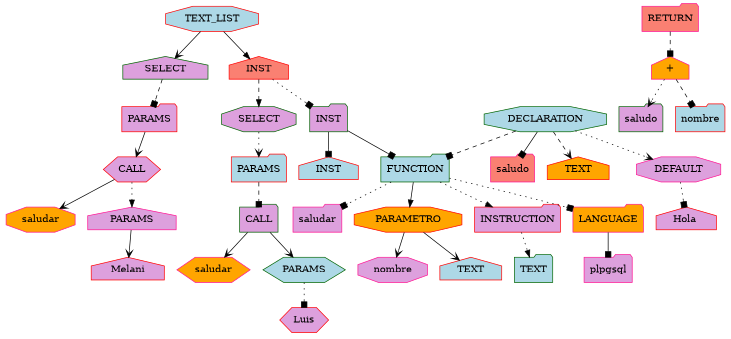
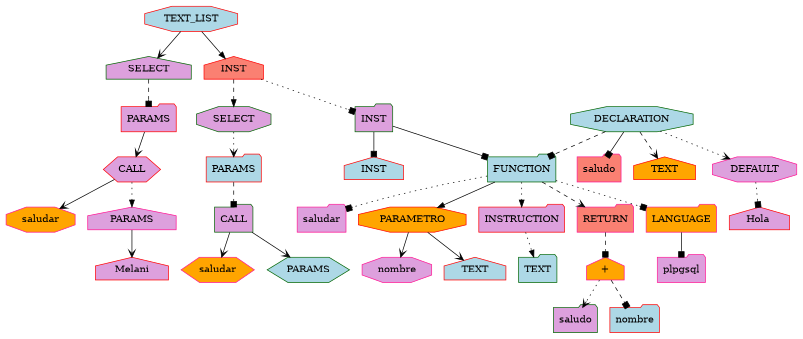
  digraph {
    node [color=red fillcolor=plum shape=folder style=filled]
    edge [arrowhead=box style=solid]
    n1 [fillcolor=lightblue label=TEXT_LIST shape=octagon]
    n2 [color=darkgreen label=SELECT shape=house]
    n3 [fillcolor=salmon label=INST shape=house]
    n4 [label=PARAMS]
    n5 [color=darkgreen label=SELECT shape=octagon]
    n6 [color=darkgreen label=INST]
    n7 [label=CALL shape=hexagon]
    n8 [color=deeppink fillcolor=orange label=saludar shape=octagon]
    n9 [color=deeppink label=PARAMS shape=house]
    n10 [label=Melani shape=house]
    n11 [fillcolor=lightblue label=PARAMS]
    n12 [color=darkgreen fillcolor=lightblue label=FUNCTION]
    n13 [fillcolor=lightblue label=INST shape=house]
    n14 [color=darkgreen label=CALL]
    n15 [color=deeppink fillcolor=orange label=saludar shape=hexagon]
    n16 [color=darkgreen fillcolor=lightblue label=PARAMS shape=hexagon]
-   n17 [label=Luis shape=hexagon]
    n18 [color=deeppink label=saludar]
    n19 [fillcolor=orange label=PARAMETRO shape=octagon]
    n20 [label=INSTRUCTION]
    n21 [color=deeppink fillcolor=salmon label=RETURN]
    n22 [color=deeppink fillcolor=orange label=LANGUAGE]
    n23 [color=deeppink label=nombre shape=octagon]
    n24 [fillcolor=lightblue label=TEXT shape=house]
    n25 [color=darkgreen fillcolor=lightblue label=TEXT]
    n26 [color=darkgreen fillcolor=lightblue label=DECLARATION shape=octagon]
    n27 [color=deeppink fillcolor=salmon label=saludo]
    n28 [fillcolor=orange label=TEXT shape=house]
    n29 [color=deeppink label=DEFAULT shape=octagon]
    n30 [color=deeppink fillcolor=orange label="+" shape=house]
    n31 [color=deeppink label=plpgsql]
    n32 [label="Hola " shape=house]
    n33 [color=darkgreen label=saludo]
    n34 [fillcolor=lightblue label=nombre]
    n1 -> n2 [arrowhead=vee]
    n1 -> n3 [arrowhead=normal]
    n2 -> n4 [style=dashed]
    n3 -> n5 [arrowhead=normal style=dashed]
    n3 -> n6 [style=dotted]
    n4 -> n7 [arrowhead=vee]
    n5 -> n11 [arrowhead=vee style=dotted]
    n6 -> n12
    n6 -> n13
    n7 -> n8 [arrowhead=vee]
    n7 -> n9 [arrowhead=normal style=dotted]
    n9 -> n10 [arrowhead=vee]
    n11 -> n14 [style=dashed]
    n12 -> n18 [style=dotted]
    n12 -> n19 [arrowhead=normal]
    n12 -> n20 [arrowhead=normal style=dotted]
+   n12 -> n21 [arrowhead=vee style=dashed]
    n12 -> n22 [style=dotted]
    n14 -> n15 [arrowhead=vee]
    n14 -> n16 [arrowhead=vee]
-   n16 -> n17 [style=dotted]
    n19 -> n23 [arrowhead=vee]
    n19 -> n24 [arrowhead=vee]
    n20 -> n25 [arrowhead=normal style=dotted]
    n21 -> n30 [style=dashed]
    n22 -> n31
    n26 -> n12 [style=dashed]
    n26 -> n27
    n26 -> n28 [arrowhead=vee style=dashed]
    n26 -> n29 [arrowhead=vee style=dotted]
    n29 -> n32 [style=dotted]
    n30 -> n33 [arrowhead=vee style=dotted]
    n30 -> n34 [style=dashed]
  }
